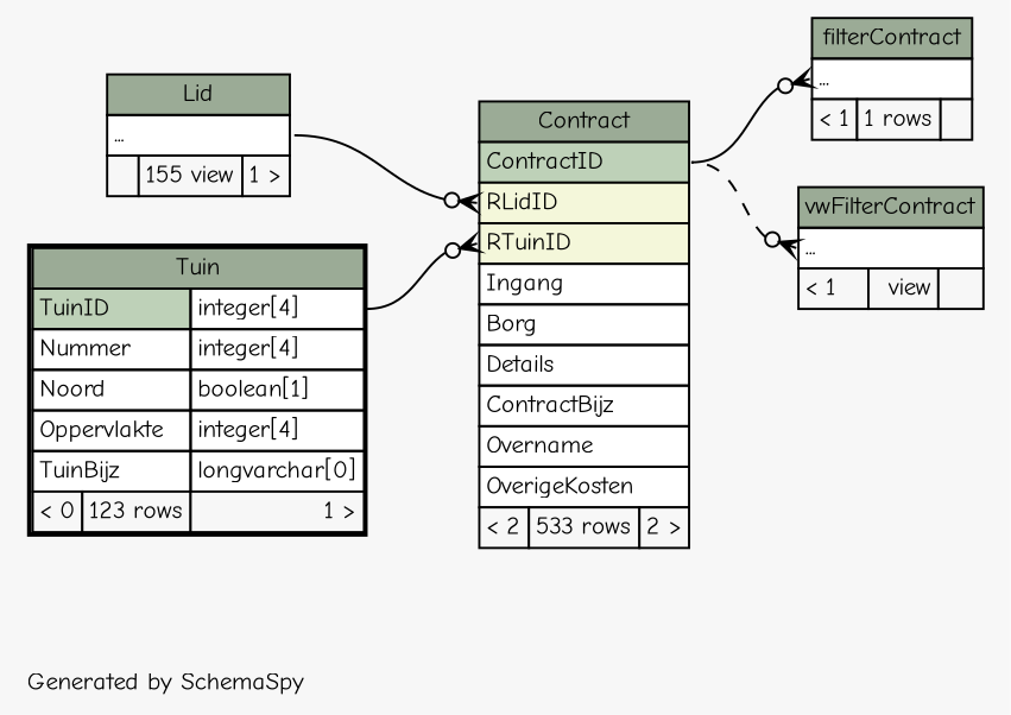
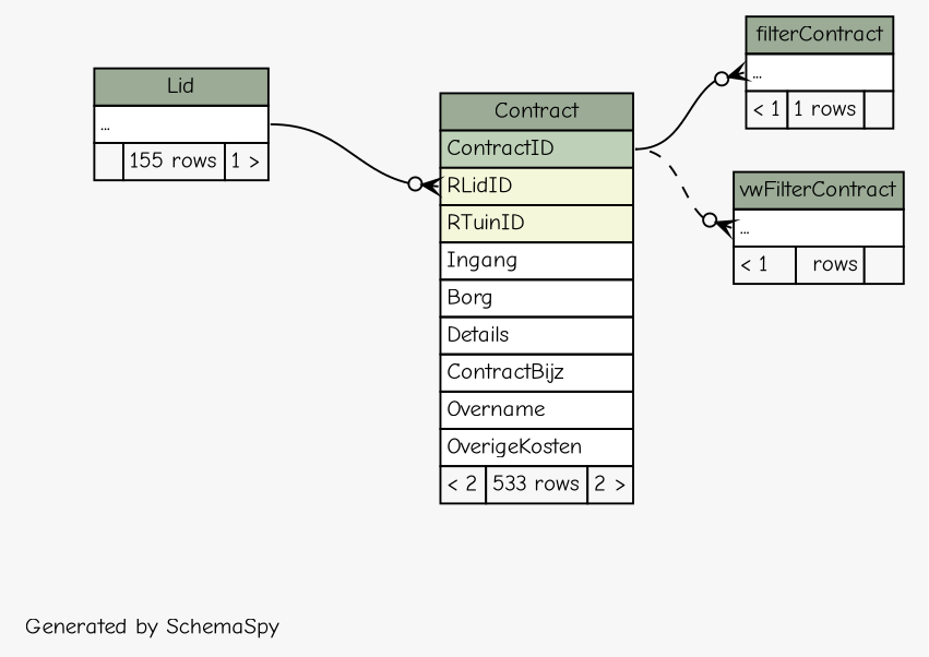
  digraph {
    bgcolor="#f7f7f7"
    fontname="Comic Neue"
    fontsize=11
    label="\nGenerated by SchemaSpy"
    labeljust=l
    nodesep=0.18
    rankdir=RL
    ranksep=0.46
    node [fontname="Comic Neue" fontsize=11 shape=plaintext]
    edge [arrowhead=none arrowsize=0.8 arrowtail=crowodot dir=back fontname="Comic Neue" headport="ContractID:e" tailport="elipses:w"]
    n1 [label=<     <TABLE BORDER="0" CELLBORDER="1" CELLSPACING="0" BGCOLOR="#ffffff">       <TR><TD COLSPAN="3" BGCOLOR="#9bab96" ALIGN="CENTER">Contract</TD></TR>       <TR><TD PORT="ContractID" COLSPAN="3" BGCOLOR="#bed1b8" ALIGN="LEFT">ContractID</TD></TR>       <TR><TD PORT="RLidID" COLSPAN="3" BGCOLOR="#f4f7da" ALIGN="LEFT">RLidID</TD></TR>       <TR><TD PORT="RTuinID" COLSPAN="3" BGCOLOR="#f4f7da" ALIGN="LEFT">RTuinID</TD></TR>       <TR><TD PORT="Ingang" COLSPAN="3" ALIGN="LEFT">Ingang</TD></TR>       <TR><TD PORT="Borg" COLSPAN="3" ALIGN="LEFT">Borg</TD></TR>       <TR><TD PORT="Details" COLSPAN="3" ALIGN="LEFT">Details</TD></TR>       <TR><TD PORT="ContractBijz" COLSPAN="3" ALIGN="LEFT">ContractBijz</TD></TR>       <TR><TD PORT="Overname" COLSPAN="3" ALIGN="LEFT">Overname</TD></TR>       <TR><TD PORT="OverigeKosten" COLSPAN="3" ALIGN="LEFT">OverigeKosten</TD></TR>       <TR><TD ALIGN="LEFT" BGCOLOR="#f7f7f7">&lt; 2</TD><TD ALIGN="RIGHT" BGCOLOR="#f7f7f7">533 rows</TD><TD ALIGN="RIGHT" BGCOLOR="#f7f7f7">2 &gt;</TD></TR>     </TABLE>>]
-   n2 [label=<     <TABLE BORDER="0" CELLBORDER="1" CELLSPACING="0" BGCOLOR="#ffffff">       <TR><TD COLSPAN="3" BGCOLOR="#9bab96" ALIGN="CENTER">Lid</TD></TR>       <TR><TD PORT="elipses" COLSPAN="3" ALIGN="LEFT">...</TD></TR>       <TR><TD ALIGN="LEFT" BGCOLOR="#f7f7f7">  </TD><TD ALIGN="RIGHT" BGCOLOR="#f7f7f7">155 view</TD><TD ALIGN="RIGHT" BGCOLOR="#f7f7f7">1 &gt;</TD></TR>     </TABLE>>]
-   n3 [label=<     <TABLE BORDER="2" CELLBORDER="1" CELLSPACING="0" BGCOLOR="#ffffff">       <TR><TD COLSPAN="3" BGCOLOR="#9bab96" ALIGN="CENTER">Tuin</TD></TR>       <TR><TD PORT="TuinID" COLSPAN="2" BGCOLOR="#bed1b8" ALIGN="LEFT">TuinID</TD><TD PORT="TuinID.type" ALIGN="LEFT">integer[4]</TD></TR>       <TR><TD PORT="Nummer" COLSPAN="2" ALIGN="LEFT">Nummer</TD><TD PORT="Nummer.type" ALIGN="LEFT">integer[4]</TD></TR>       <TR><TD PORT="Noord" COLSPAN="2" ALIGN="LEFT">Noord</TD><TD PORT="Noord.type" ALIGN="LEFT">boolean[1]</TD></TR>       <TR><TD PORT="Oppervlakte" COLSPAN="2" ALIGN="LEFT">Oppervlakte</TD><TD PORT="Oppervlakte.type" ALIGN="LEFT">integer[4]</TD></TR>       <TR><TD PORT="TuinBijz" COLSPAN="2" ALIGN="LEFT">TuinBijz</TD><TD PORT="TuinBijz.type" ALIGN="LEFT">longvarchar[0]</TD></TR>       <TR><TD ALIGN="LEFT" BGCOLOR="#f7f7f7">&lt; 0</TD><TD ALIGN="RIGHT" BGCOLOR="#f7f7f7">123 rows</TD><TD ALIGN="RIGHT" BGCOLOR="#f7f7f7">1 &gt;</TD></TR>     </TABLE>>]
+   n2 [label=<     <TABLE BORDER="0" CELLBORDER="1" CELLSPACING="0" BGCOLOR="#ffffff">       <TR><TD COLSPAN="3" BGCOLOR="#9bab96" ALIGN="CENTER">Lid</TD></TR>       <TR><TD PORT="elipses" COLSPAN="3" ALIGN="LEFT">...</TD></TR>       <TR><TD ALIGN="LEFT" BGCOLOR="#f7f7f7">  </TD><TD ALIGN="RIGHT" BGCOLOR="#f7f7f7">155 rows</TD><TD ALIGN="RIGHT" BGCOLOR="#f7f7f7">1 &gt;</TD></TR>     </TABLE>>]
    n4 [label=<     <TABLE BORDER="0" CELLBORDER="1" CELLSPACING="0" BGCOLOR="#ffffff">       <TR><TD COLSPAN="3" BGCOLOR="#9bab96" ALIGN="CENTER">filterContract</TD></TR>       <TR><TD PORT="elipses" COLSPAN="3" ALIGN="LEFT">...</TD></TR>       <TR><TD ALIGN="LEFT" BGCOLOR="#f7f7f7">&lt; 1</TD><TD ALIGN="RIGHT" BGCOLOR="#f7f7f7">1 rows</TD><TD ALIGN="RIGHT" BGCOLOR="#f7f7f7">  </TD></TR>     </TABLE>>]
-   n5 [label=<     <TABLE BORDER="0" CELLBORDER="1" CELLSPACING="0" BGCOLOR="#ffffff">       <TR><TD COLSPAN="3" BGCOLOR="#9bab96" ALIGN="CENTER">vwFilterContract</TD></TR>       <TR><TD PORT="elipses" COLSPAN="3" ALIGN="LEFT">...</TD></TR>       <TR><TD ALIGN="LEFT" BGCOLOR="#f7f7f7">&lt; 1</TD><TD ALIGN="RIGHT" BGCOLOR="#f7f7f7">view</TD><TD ALIGN="RIGHT" BGCOLOR="#f7f7f7">  </TD></TR>     </TABLE>>]
+   n5 [label=<     <TABLE BORDER="0" CELLBORDER="1" CELLSPACING="0" BGCOLOR="#ffffff">       <TR><TD COLSPAN="3" BGCOLOR="#9bab96" ALIGN="CENTER">vwFilterContract</TD></TR>       <TR><TD PORT="elipses" COLSPAN="3" ALIGN="LEFT">...</TD></TR>       <TR><TD ALIGN="LEFT" BGCOLOR="#f7f7f7">&lt; 1</TD><TD ALIGN="RIGHT" BGCOLOR="#f7f7f7">rows</TD><TD ALIGN="RIGHT" BGCOLOR="#f7f7f7">  </TD></TR>     </TABLE>>]
    n1 -> n2 [headport="elipses:e" tailport="RLidID:w"]
-   n1 -> n3 [headport="TuinID.type:e" tailport="RTuinID:w"]
    n4 -> n1
    n5 -> n1 [style=dashed]
  }
